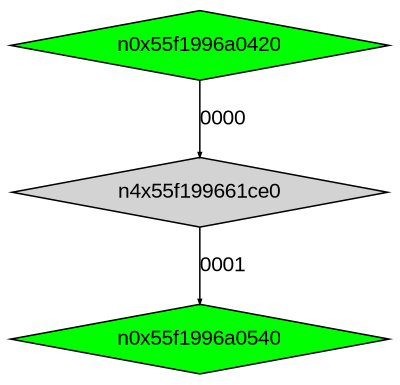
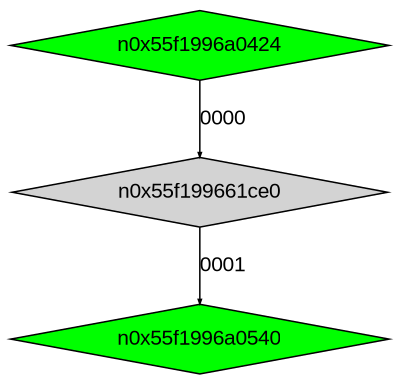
  digraph {
    fontname="Liberation Sans"
    node [fontname="Liberation Sans" shape=diamond style=filled fillcolor=green]
    edge [arrowsize=.3 fontname="Liberation Sans"]
-   n0x55f199661ce0 [height=.1 width=.1 label=n4x55f199661ce0 fillcolor=""]
+   n0x55f199661ce0 [height=.1 width=.1 fillcolor=""]
    n0x55f1996a0540 [height=.1 width=.1]
-   n0x55f1996a0420 [height=.1 width=.1]
+   n0x55f1996a0420 [height=.1 width=.1 label=n0x55f1996a0424]
    n0x55f199661ce0 -> n0x55f1996a0540 [label=0001]
    n0x55f1996a0420 -> n0x55f199661ce0 [label=0000]
  }
